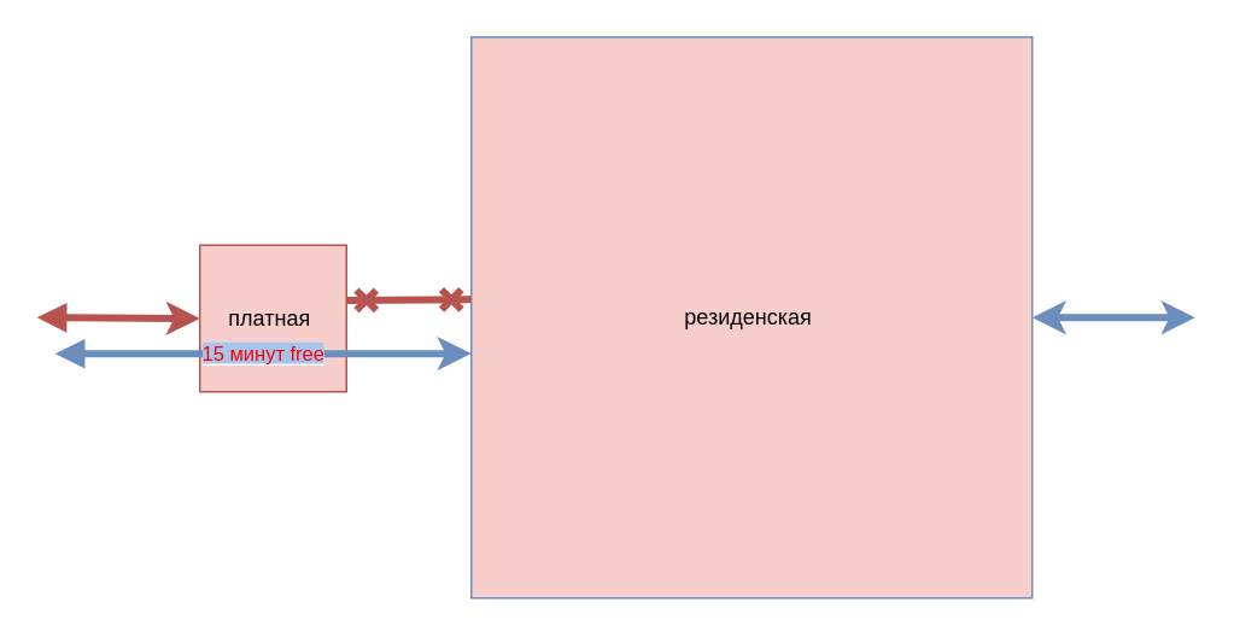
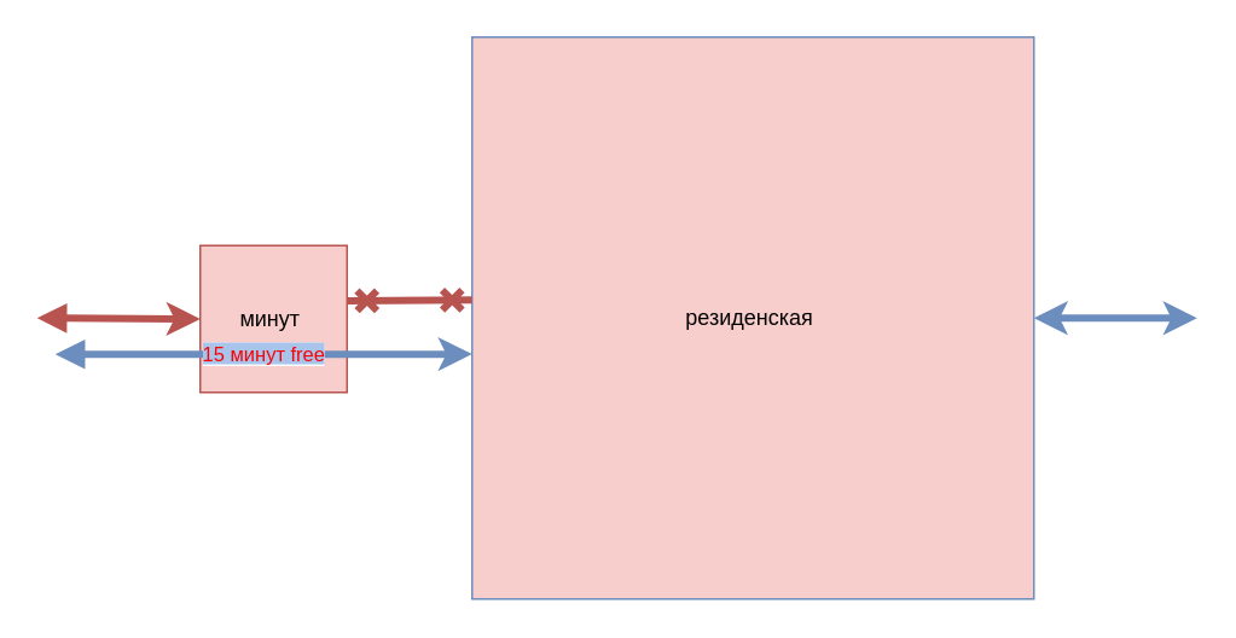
  <mxCell id="0" />
  <mxCell id="1" parent="0" />
- <mxCell id="2" value="платная&amp;nbsp;" style="whiteSpace=wrap;html=1;aspect=fixed;fillColor=#f8cecc;strokeColor=#b85450;" vertex="1" parent="1"><mxGeometry x="110" y="135" width="81" height="81" as="geometry" /></mxCell>
+ <mxCell id="2" value="минут&amp;nbsp;" style="whiteSpace=wrap;html=1;aspect=fixed;fillColor=#f8cecc;strokeColor=#b85450;" vertex="1" parent="1"><mxGeometry x="110" y="135" width="81" height="81" as="geometry" /></mxCell>
  <mxCell id="3" value="резиденская&amp;nbsp;" style="whiteSpace=wrap;html=1;aspect=fixed;fillColor=#f8cecc;strokeColor=#6c8ebf;" vertex="1" parent="1"><mxGeometry x="260" y="20" width="310" height="310" as="geometry" /></mxCell>
  <mxCell id="4" value="" style="endArrow=cross;startArrow=cross;html=1;rounded=1;entryX=1;entryY=0.5;entryDx=0;entryDy=0;exitX=0;exitY=0.5;exitDx=0;exitDy=0;strokeWidth=4;endFill=0;startFill=0;fillColor=#f8cecc;strokeColor=#b85450;curved=0;" edge="1" parent="1"><mxGeometry width="50" height="50" relative="1" as="geometry"><mxPoint x="260" y="165" as="sourcePoint" /><mxPoint x="191" y="165.5" as="targetPoint" /></mxGeometry></mxCell>
  <mxCell id="5" value="" style="endArrow=classic;html=1;rounded=0;entryX=0;entryY=0.5;entryDx=0;entryDy=0;strokeWidth=4;startArrow=block;startFill=1;fillColor=#f8cecc;strokeColor=#b85450;" edge="1" parent="1" target="2"><mxGeometry width="50" height="50" relative="1" as="geometry"><mxPoint x="20" y="175" as="sourcePoint" /><mxPoint x="430" y="215" as="targetPoint" /></mxGeometry></mxCell>
  <mxCell id="6" value="" style="endArrow=classic;html=1;rounded=0;entryX=1;entryY=0.5;entryDx=0;entryDy=0;strokeWidth=4;fillColor=#dae8fc;strokeColor=#6c8ebf;startArrow=classic;startFill=1;" edge="1" parent="1" target="3"><mxGeometry width="50" height="50" relative="1" as="geometry"><mxPoint x="660" y="175" as="sourcePoint" /><mxPoint x="120" y="186" as="targetPoint" /></mxGeometry></mxCell>
  <mxCell id="7" value="&lt;font style=&quot;color: rgb(255, 0, 0); background-color: rgb(169, 196, 235);&quot;&gt;15 минут free&lt;/font&gt;" style="endArrow=classic;html=1;rounded=0;strokeWidth=4;startArrow=block;startFill=1;fillColor=#dae8fc;strokeColor=#6c8ebf;entryX=0;entryY=0.532;entryDx=0;entryDy=0;entryPerimeter=0;" edge="1" parent="1"><mxGeometry width="50" height="50" relative="1" as="geometry"><mxPoint x="30" y="195" as="sourcePoint" /><mxPoint x="260" y="194.92" as="targetPoint" /><Array as="points"><mxPoint x="150" y="195" /></Array></mxGeometry></mxCell>
